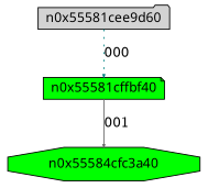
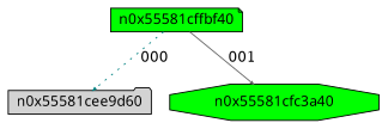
  digraph {
    node [fontname=Terminus style=filled fillcolor=green]
    edge [arrowsize=.3]
    n0x55581cee9d60 [height=.1 shape=folder width=.1 fillcolor=""]
    n0x55581cffbf40 [height=.1 shape=note width=.1]
-   n0x55581cfc3a40 [height=.1 shape=octagon width=.1 label=n0x55584cfc3a40]
-   n0x55581cee9d60 -> n0x55581cffbf40 [color=teal label=000 style=dotted]
+   n0x55581cfc3a40 [height=.1 shape=octagon width=.1]
+   n0x55581cffbf40 -> n0x55581cee9d60 [color=teal label=000 style=dotted]
    n0x55581cffbf40 -> n0x55581cfc3a40 [color=gray40 label=001 style=solid]
  }
